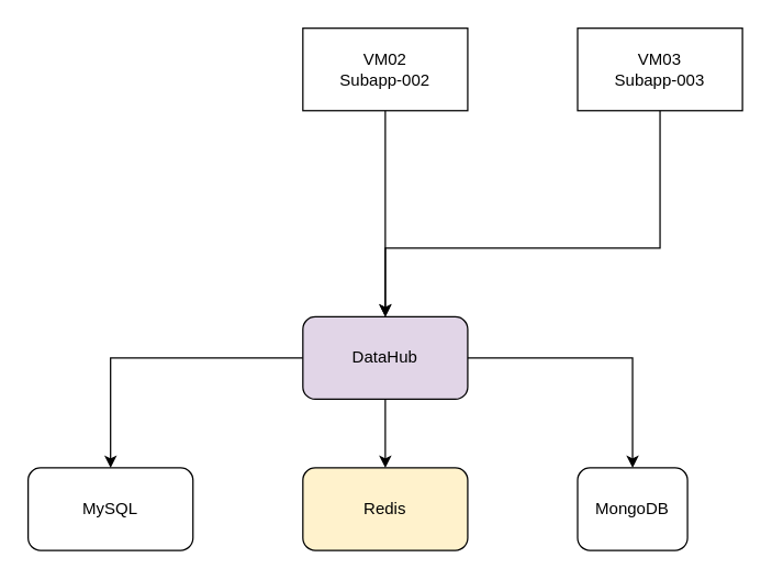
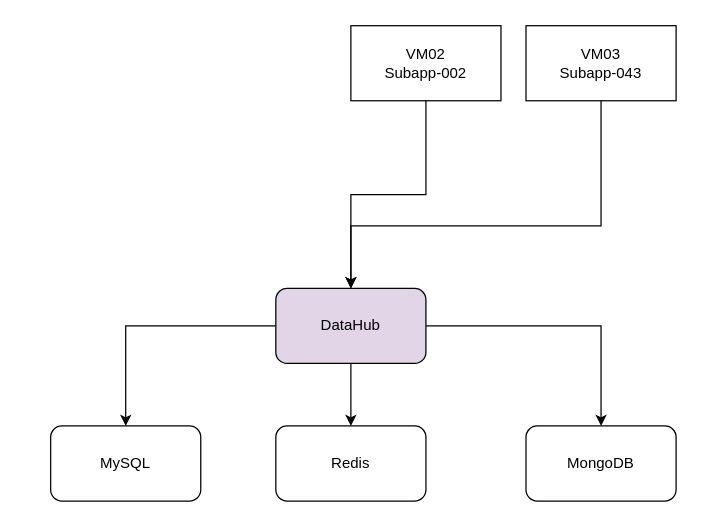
  <mxCell id="0" />
  <mxCell id="1" parent="0" />
  <mxCell id="2" style="edgeStyle=orthogonalEdgeStyle;rounded=0;orthogonalLoop=1;jettySize=auto;html=1;entryX=0.5;entryY=0;entryDx=0;entryDy=0;" parent="1" source="3" target="9" edge="1"><mxGeometry relative="1" as="geometry" /></mxCell>
- <mxCell id="3" value="VM02&lt;br&gt;Subapp-002" style="rounded=0;whiteSpace=wrap;html=1;" parent="1" vertex="1"><mxGeometry x="220" y="20" width="120" height="60" as="geometry" /></mxCell>
+ <mxCell id="3" value="VM02&lt;br&gt;Subapp-002" style="rounded=0;whiteSpace=wrap;html=1;" parent="1" vertex="1"><mxGeometry x="280" y="20" width="120" height="60" as="geometry" /></mxCell>
  <mxCell id="4" style="edgeStyle=orthogonalEdgeStyle;rounded=0;orthogonalLoop=1;jettySize=auto;html=1;entryX=0.5;entryY=0;entryDx=0;entryDy=0;" parent="1" source="5" target="9" edge="1"><mxGeometry relative="1" as="geometry"><Array as="points"><mxPoint x="480" y="180" /><mxPoint x="280" y="180" /></Array></mxGeometry></mxCell>
- <mxCell id="5" value="VM03&lt;br&gt;Subapp-003" style="rounded=0;whiteSpace=wrap;html=1;" parent="1" vertex="1"><mxGeometry x="420" y="20" width="120" height="60" as="geometry" /></mxCell>
+ <mxCell id="5" value="VM03&lt;br&gt;Subapp-043" style="rounded=0;whiteSpace=wrap;html=1;" parent="1" vertex="1"><mxGeometry x="420" y="20" width="120" height="60" as="geometry" /></mxCell>
  <mxCell id="6" value="" style="edgeStyle=orthogonalEdgeStyle;rounded=0;orthogonalLoop=1;jettySize=auto;html=1;" parent="1" source="9" target="11" edge="1"><mxGeometry relative="1" as="geometry" /></mxCell>
  <mxCell id="7" style="edgeStyle=orthogonalEdgeStyle;rounded=0;orthogonalLoop=1;jettySize=auto;html=1;entryX=0.5;entryY=0;entryDx=0;entryDy=0;" parent="1" source="9" target="10" edge="1"><mxGeometry relative="1" as="geometry" /></mxCell>
  <mxCell id="8" style="edgeStyle=orthogonalEdgeStyle;rounded=0;orthogonalLoop=1;jettySize=auto;html=1;entryX=0.5;entryY=0;entryDx=0;entryDy=0;" parent="1" source="9" target="12" edge="1"><mxGeometry relative="1" as="geometry" /></mxCell>
  <mxCell id="9" value="DataHub" style="rounded=1;whiteSpace=wrap;html=1;fillColor=#e1d5e7;" parent="1" vertex="1"><mxGeometry x="220" y="230" width="120" height="60" as="geometry" /></mxCell>
- <mxCell id="10" value="MySQL" style="rounded=1;whiteSpace=wrap;html=1;" parent="1" vertex="1"><mxGeometry x="20" y="340" width="120" height="60" as="geometry" /></mxCell>
- <mxCell id="11" value="Redis" style="rounded=1;whiteSpace=wrap;html=1;fillColor=#fff2cc;" parent="1" vertex="1"><mxGeometry x="220" y="340" width="120" height="60" as="geometry" /></mxCell>
- <mxCell id="12" value="MongoDB" style="rounded=1;whiteSpace=wrap;html=1;" parent="1" vertex="1"><mxGeometry x="420" y="340" width="80" height="60" as="geometry" /></mxCell>
+ <mxCell id="10" value="MySQL" style="rounded=1;whiteSpace=wrap;html=1;" parent="1" vertex="1"><mxGeometry x="40" y="340" width="120" height="60" as="geometry" /></mxCell>
+ <mxCell id="11" value="Redis" style="rounded=1;whiteSpace=wrap;html=1;" parent="1" vertex="1"><mxGeometry x="220" y="340" width="120" height="60" as="geometry" /></mxCell>
+ <mxCell id="12" value="MongoDB" style="rounded=1;whiteSpace=wrap;html=1;" parent="1" vertex="1"><mxGeometry x="420" y="340" width="120" height="60" as="geometry" /></mxCell>
